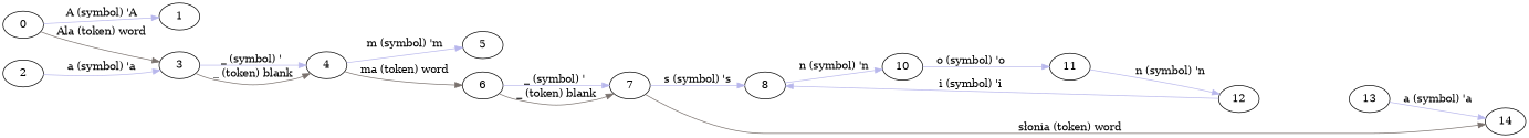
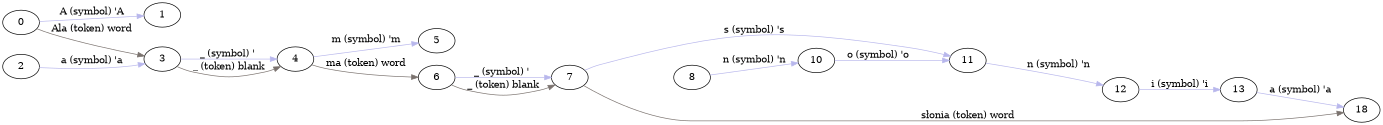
  digraph {
    rankdir=LR
    edge [color="#b8b7ec"]
    0
    1
    3
    4
    2
    5
    6
    7
    8
-   14
+   14 [label=18]
    10
    11
    12
    13
    0 -> 1 [label="A (symbol) 'A"]
    0 -> 3 [color="#7a726e" label="Ala (token) word"]
    3 -> 4 [label="_ (symbol) ' "]
    3 -> 4 [color="#7a726e" label="_ (token) blank"]
    4 -> 5 [label="m (symbol) 'm"]
    4 -> 6 [color="#7a726e" label="ma (token) word"]
    2 -> 3 [label="a (symbol) 'a"]
    6 -> 7 [label="_ (symbol) ' "]
    6 -> 7 [color="#7a726e" label="_ (token) blank"]
-   7 -> 8 [label="s (symbol) 's"]
+   7 -> 11 [label="s (symbol) 's"]
    7 -> 14 [color="#7a726e" label="słonia (token) word"]
    8 -> 10 [label="n (symbol) 'n"]
    10 -> 11 [label="o (symbol) 'o"]
    11 -> 12 [label="n (symbol) 'n"]
-   12 -> 8 [label="i (symbol) 'i"]
+   12 -> 13 [label="i (symbol) 'i"]
    13 -> 14 [label="a (symbol) 'a"]
  }
